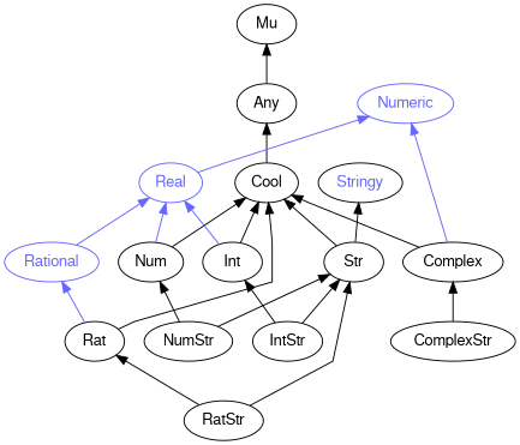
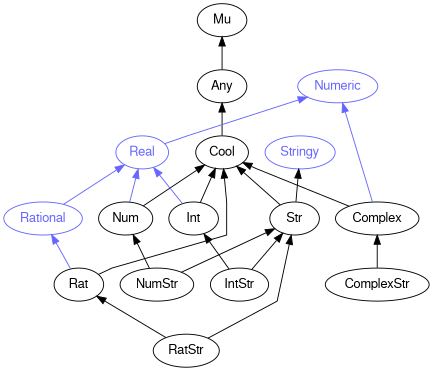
  digraph {
    rankdir=BT
    splines=polyline
    node [color="#000000" fontcolor="#000000" fontname=FreeSans]
    edge [color="#000000"]
    Str
    Cool
-   Stringy [fontcolor="#6666FF"]
+   Stringy [color="#6666FF" fontcolor="#6666FF"]
    Any
    Mu
    Numeric [color="#6666FF" fontcolor="#6666FF"]
    Real [color="#6666FF" fontcolor="#6666FF"]
    Rational [color="#6666FF" fontcolor="#6666FF"]
    Rat
    RatStr
    Num
    NumStr
    Complex
    ComplexStr
    Int
    IntStr
    Str -> Cool
    Str -> Stringy
    Cool -> Any
    Any -> Mu
    Real -> Numeric [color="#6666FF"]
    Rational -> Real [color="#6666FF"]
    Rat -> Cool
    Rat -> Rational [color="#6666FF"]
    RatStr -> Str
    RatStr -> Rat
    Num -> Cool
    Num -> Real [color="#6666FF"]
    NumStr -> Str
    NumStr -> Num
    Complex -> Cool
    Complex -> Numeric [color="#6666FF"]
    ComplexStr -> Complex
    Int -> Cool
    Int -> Real [color="#6666FF"]
    IntStr -> Str
    IntStr -> Int
  }
